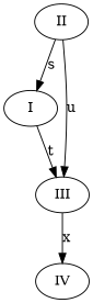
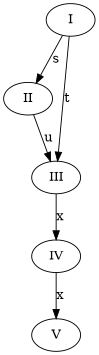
  digraph {
    I [role=start]
    II
    III
    IV [role=end]
-   II -> I [label=s]
+   V
+   I -> II [label=s]
    I -> III [label=t]
    II -> III [label=u]
    III -> IV [label=x]
+   IV -> V [label=x]
  }
